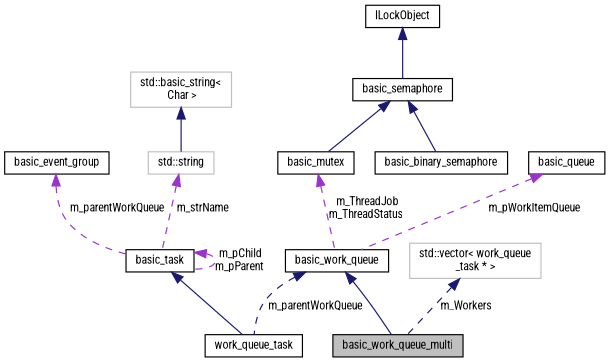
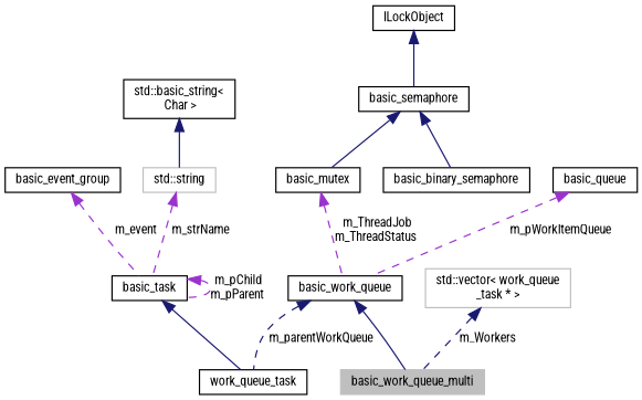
  digraph {
    fontname="Roboto Condensed"
    node [color=black fillcolor=white fontname="Roboto Condensed" fontsize=10 shape=record style=filled]
    edge [color=midnightblue dir=back fontname="Roboto Condensed" fontsize=10 labelfontname=Helvetica labelfontsize=10 style=dashed]
-   n1 [fillcolor=grey75 fontcolor=black height=0.2 label=basic_work_queue_multi width=0.4]
+   n1 [color=grey75 fillcolor=grey75 fontcolor=black height=0.2 label=basic_work_queue_multi width=0.4]
    n2 [height=0.2 label=basic_work_queue width=0.4]
    n3 [height=0.2 label=work_queue_task width=0.4]
    n4 [height=0.2 label=basic_mutex width=0.4]
    n5 [height=0.2 label=basic_semaphore width=0.4]
    n6 [height=0.2 label=basic_binary_semaphore width=0.4]
    n7 [height=0.2 label=ILockObject width=0.4]
    n8 [height=0.2 label=basic_queue width=0.4]
    n9 [color=grey75 height=0.2 label="std::vector\< work_queue\l_task * \>" width=0.4]
    n10 [height=0.2 label=basic_task width=0.4]
    n11 [height=0.2 label=basic_event_group width=0.4]
    n12 [color=grey75 height=0.2 label="std::string" width=0.4]
-   n13 [color=grey75 height=0.2 label="std::basic_string\<\l Char \>" width=0.4]
+   n13 [height=0.2 label="std::basic_string\<\l Char \>" width=0.4]
    n2 -> n1 [style=solid]
    n2 -> n3 [label=" m_parentWorkQueue"]
    n4 -> n2 [color=darkorchid3 label=" m_ThreadJob\nm_ThreadStatus"]
    n5 -> n4 [style=solid]
    n5 -> n6 [style=solid]
    n7 -> n5 [style=solid]
    n8 -> n2 [color=darkorchid3 label=" m_pWorkItemQueue"]
    n9 -> n1 [label=" m_Workers"]
    n10 -> n3 [style=solid]
    n10 -> n10 [color=darkorchid3 label=" m_pChild\nm_pParent"]
-   n11 -> n10 [color=darkorchid3 label=" m_parentWorkQueue"]
+   n11 -> n10 [color=darkorchid3 label=" m_event"]
    n12 -> n10 [color=darkorchid3 label=" m_strName"]
    n13 -> n12 [style=solid]
  }
